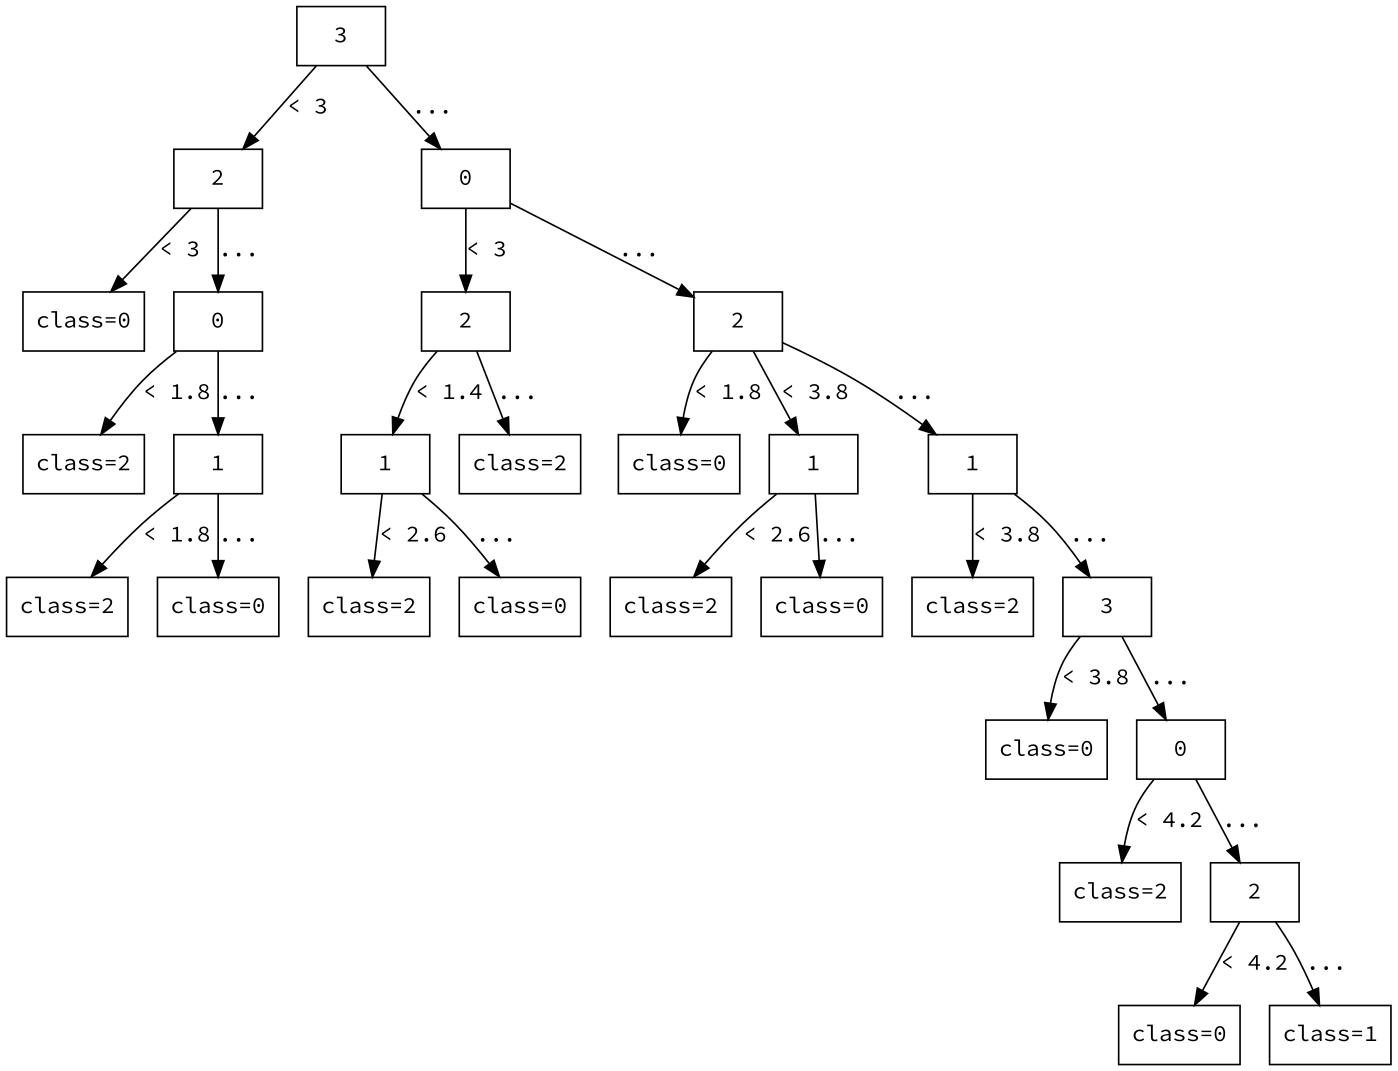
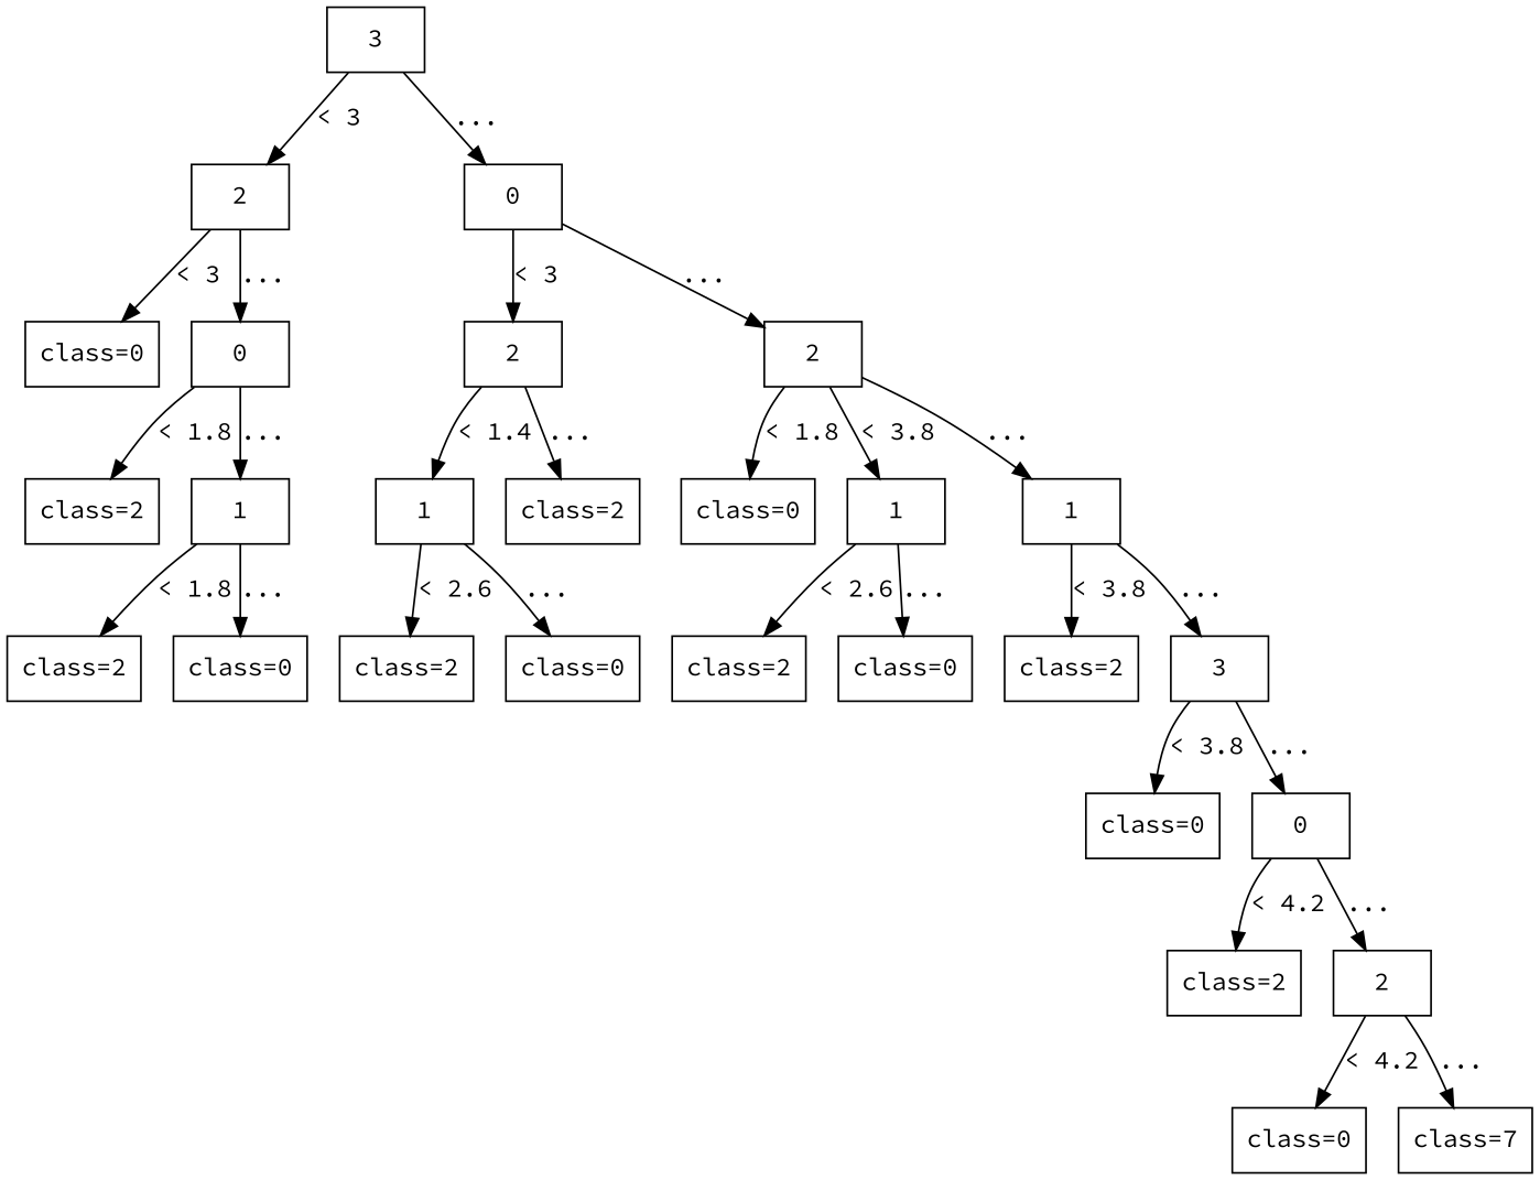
  digraph {
    fontname="Source Code Pro"
    node [shape=box fontname="Source Code Pro"]
    edge [fontname="Source Code Pro"]
    n1 [label=3]
    n2 [label=2]
    n3 [label=0]
    n4 [label="class=0"]
    n5 [label=0]
    n6 [label=2]
    n7 [label=2]
    n8 [label="class=2"]
    n9 [label=1]
    n10 [label=1]
    n11 [label="class=2"]
    n12 [label="class=0"]
    n13 [label=1]
    n14 [label=1]
    n15 [label="class=2"]
    n16 [label="class=0"]
    n17 [label="class=2"]
    n18 [label="class=0"]
    n19 [label="class=2"]
    n20 [label="class=0"]
    n21 [label="class=2"]
    n22 [label=3]
    n23 [label="class=0"]
    n24 [label=0]
    n25 [label="class=2"]
    n26 [label=2]
    n27 [label="class=0"]
-   n28 [label="class=1"]
+   n28 [label="class=7"]
    n1 -> n2 [label="< 3"]
    n1 -> n3 [label="..."]
    n2 -> n4 [label="< 3"]
    n2 -> n5 [label="..."]
    n3 -> n6 [label="< 3"]
    n3 -> n7 [label="..."]
    n5 -> n8 [label="< 1.8"]
    n5 -> n9 [label="..."]
    n6 -> n10 [label="< 1.4"]
    n6 -> n11 [label="..."]
    n7 -> n12 [label="< 1.8"]
    n7 -> n13 [label="< 3.8"]
    n7 -> n14 [label="..."]
    n9 -> n15 [label="< 1.8"]
    n9 -> n16 [label="..."]
    n10 -> n17 [label="< 2.6"]
    n10 -> n18 [label="..."]
    n13 -> n19 [label="< 2.6"]
    n13 -> n20 [label="..."]
    n14 -> n21 [label="< 3.8"]
    n14 -> n22 [label="..."]
    n22 -> n23 [label="< 3.8"]
    n22 -> n24 [label="..."]
    n24 -> n25 [label="< 4.2"]
    n24 -> n26 [label="..."]
    n26 -> n27 [label="< 4.2"]
    n26 -> n28 [label="..."]
  }
